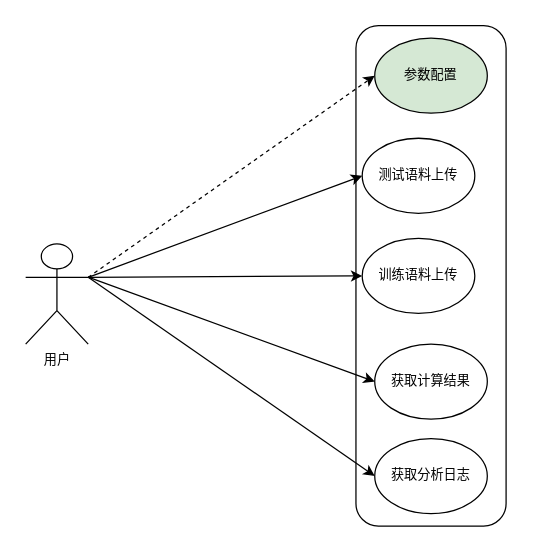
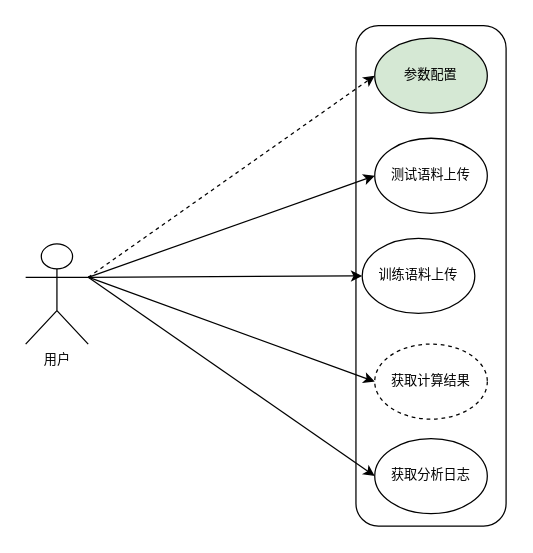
  <mxCell id="0" />
  <mxCell id="1" parent="0" />
  <mxCell id="2" value="用户" style="shape=umlActor;verticalLabelPosition=bottom;verticalAlign=top;html=1;outlineConnect=0;fontFamily=宋体;fontSize=10.5;" parent="1" vertex="1"><mxGeometry x="20" y="194.5" width="50" height="80" as="geometry" /></mxCell>
  <mxCell id="3" value="" style="rounded=1;whiteSpace=wrap;html=1;fontFamily=宋体;fontSize=10.5;" parent="1" vertex="1"><mxGeometry x="284" y="20" width="120" height="400" as="geometry" /></mxCell>
  <mxCell id="4" value="参数配置" style="ellipse;whiteSpace=wrap;html=1;fontFamily=宋体;fontSize=10.5;fillColor=#d5e8d4;" parent="1" vertex="1"><mxGeometry x="299" y="30" width="90" height="60" as="geometry" /></mxCell>
- <mxCell id="5" value="测试语料上传" style="ellipse;whiteSpace=wrap;html=1;fontFamily=宋体;fontSize=10.5;" parent="1" vertex="1"><mxGeometry x="289" y="110" width="90" height="60" as="geometry" /></mxCell>
+ <mxCell id="5" value="测试语料上传" style="ellipse;whiteSpace=wrap;html=1;fontFamily=宋体;fontSize=10.5;" parent="1" vertex="1"><mxGeometry x="299" y="110" width="90" height="60" as="geometry" /></mxCell>
  <mxCell id="6" value="训练语料上传" style="ellipse;whiteSpace=wrap;html=1;fontFamily=宋体;fontSize=10.5;" parent="1" vertex="1"><mxGeometry x="289" y="190" width="90" height="60" as="geometry" /></mxCell>
- <mxCell id="7" value="获取计算结果" style="ellipse;whiteSpace=wrap;html=1;fontFamily=宋体;fontSize=10.5;" parent="1" vertex="1"><mxGeometry x="299" y="274.5" width="90" height="60" as="geometry" /></mxCell>
+ <mxCell id="7" value="获取计算结果" style="ellipse;whiteSpace=wrap;html=1;fontFamily=宋体;fontSize=10.5;dashed=1;" parent="1" vertex="1"><mxGeometry x="299" y="274.5" width="90" height="60" as="geometry" /></mxCell>
  <mxCell id="8" value="获取分析日志" style="ellipse;whiteSpace=wrap;html=1;fontFamily=宋体;fontSize=10.5;" parent="1" vertex="1"><mxGeometry x="299" y="350" width="90" height="60" as="geometry" /></mxCell>
  <mxCell id="9" style="rounded=0;orthogonalLoop=1;jettySize=auto;html=1;exitX=1;exitY=0.333;exitDx=0;exitDy=0;exitPerimeter=0;entryX=0;entryY=0.5;entryDx=0;entryDy=0;fontFamily=宋体;fontSize=10.5;dashed=1;" parent="1" source="2" target="4" edge="1"><mxGeometry relative="1" as="geometry" /></mxCell>
  <mxCell id="10" style="rounded=0;orthogonalLoop=1;jettySize=auto;html=1;exitX=1;exitY=0.333;exitDx=0;exitDy=0;exitPerimeter=0;entryX=0;entryY=0.5;entryDx=0;entryDy=0;fontFamily=宋体;fontSize=10.5;" parent="1" source="2" target="5" edge="1"><mxGeometry relative="1" as="geometry"><mxPoint x="170" y="216.667" as="sourcePoint" /><mxPoint x="275" y="70" as="targetPoint" /></mxGeometry></mxCell>
  <mxCell id="11" style="rounded=0;orthogonalLoop=1;jettySize=auto;html=1;exitX=1;exitY=0.333;exitDx=0;exitDy=0;exitPerimeter=0;entryX=0;entryY=0.5;entryDx=0;entryDy=0;fontFamily=宋体;fontSize=10.5;" parent="1" source="2" target="6" edge="1"><mxGeometry relative="1" as="geometry"><mxPoint x="170" y="216.667" as="sourcePoint" /><mxPoint x="275" y="150" as="targetPoint" /></mxGeometry></mxCell>
  <mxCell id="12" style="edgeStyle=none;rounded=0;orthogonalLoop=1;jettySize=auto;html=1;entryX=0;entryY=0.5;entryDx=0;entryDy=0;fontFamily=宋体;fontSize=10.5;" parent="1" target="7" edge="1"><mxGeometry relative="1" as="geometry"><mxPoint x="70" y="221" as="sourcePoint" /></mxGeometry></mxCell>
  <mxCell id="13" style="edgeStyle=none;rounded=0;orthogonalLoop=1;jettySize=auto;html=1;exitX=1;exitY=0.333;exitDx=0;exitDy=0;exitPerimeter=0;entryX=0;entryY=0.5;entryDx=0;entryDy=0;fontFamily=宋体;fontSize=10.5;" parent="1" source="2" target="8" edge="1"><mxGeometry relative="1" as="geometry" /></mxCell>
